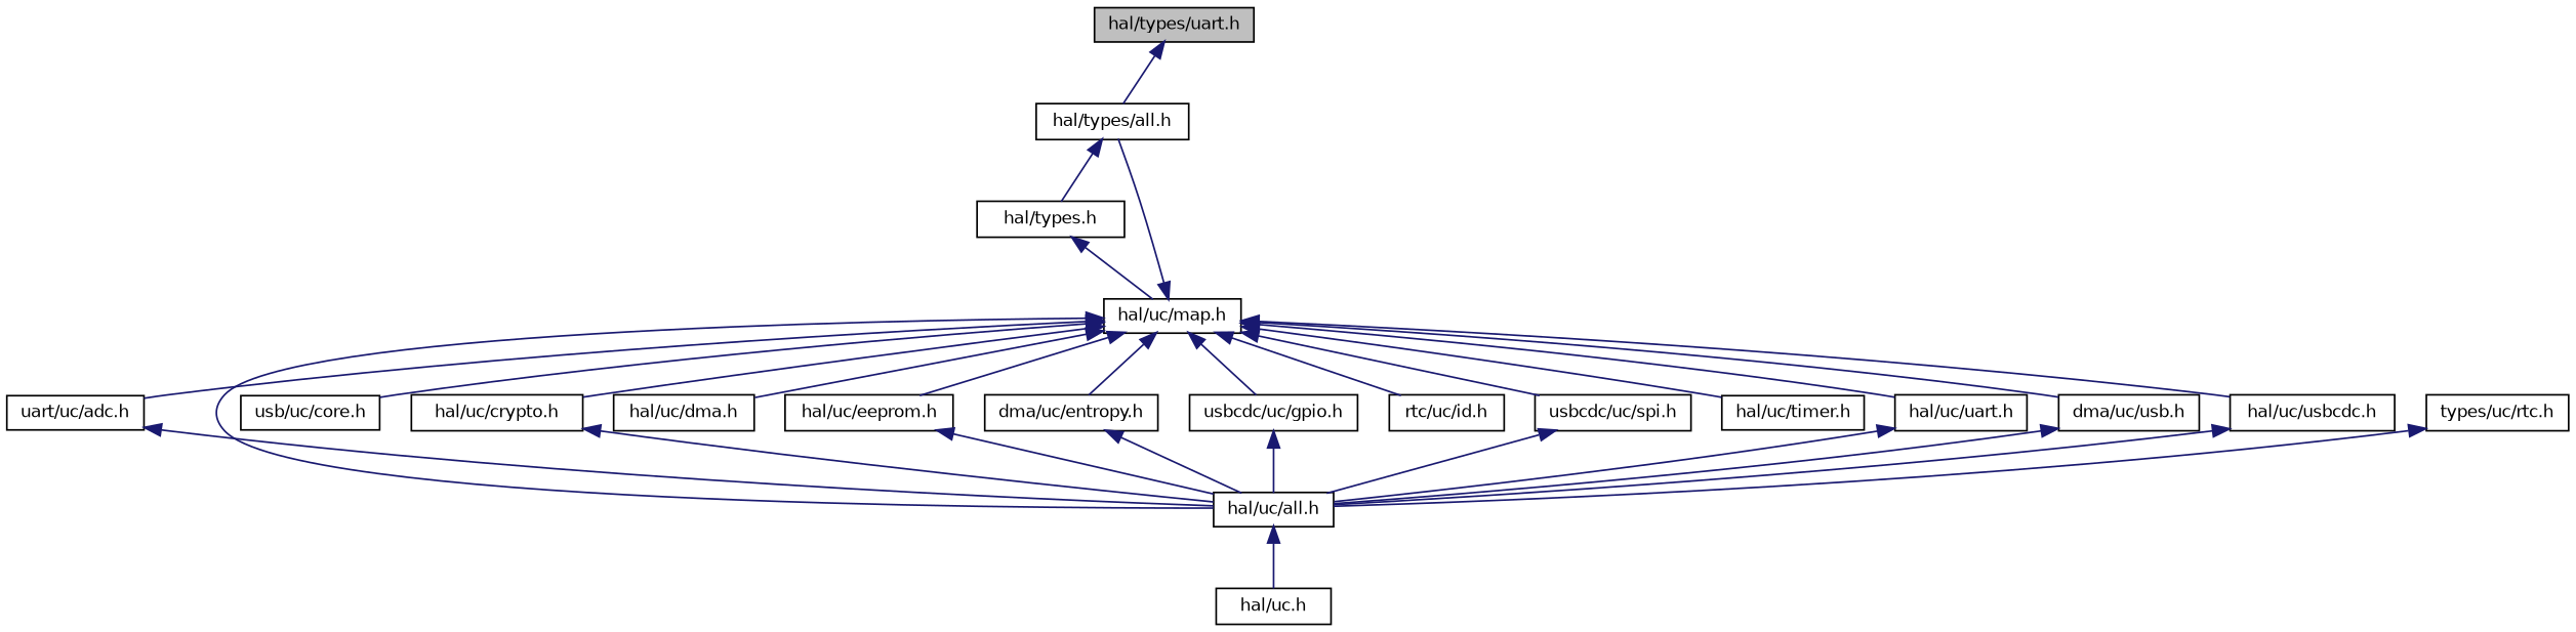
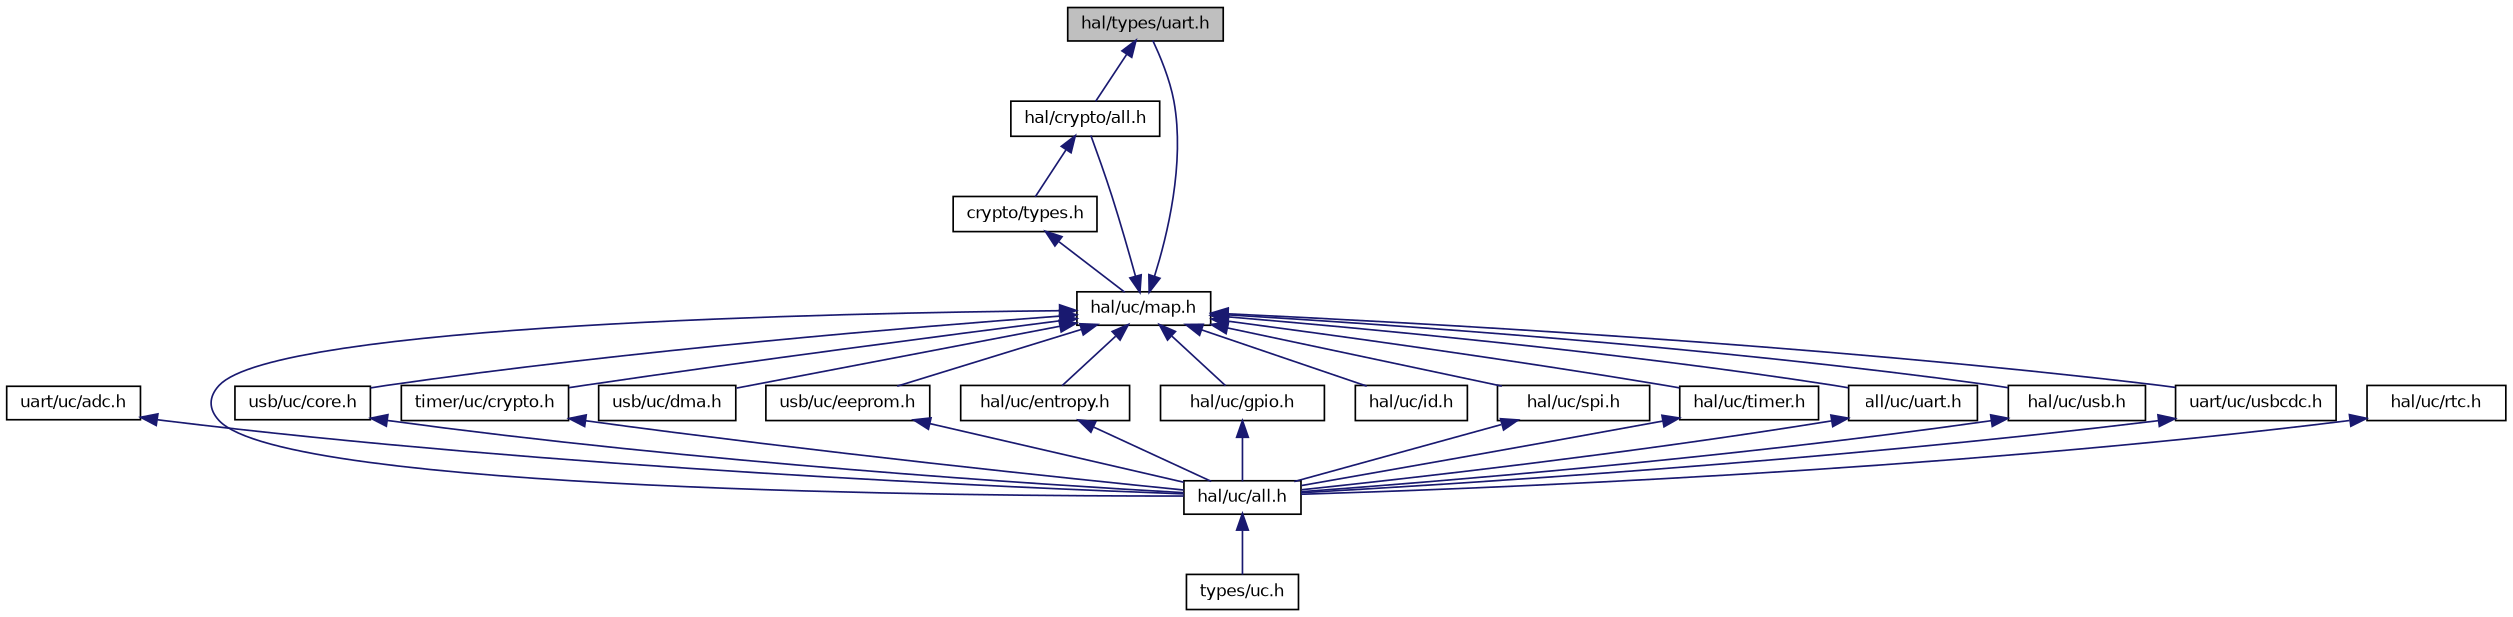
  digraph {
    node [color=black fontname=Helvetica fontsize=10 shape=record]
    edge [color=midnightblue dir=back fontname=Helvetica fontsize=10 labelfontname=Helvetica labelfontsize=10 style=solid]
    n1 [fillcolor=grey75 fontcolor=black height=0.2 label="hal/types/uart.h" style=filled width=0.4]
-   n2 [height=0.2 label="hal/types/all.h" width=0.4]
-   n3 [height=0.2 label="hal/types.h" width=0.4]
+   n2 [height=0.2 label="hal/crypto/all.h" width=0.4]
+   n3 [height=0.2 label="crypto/types.h" width=0.4]
    n4 [height=0.2 label="hal/uc/map.h" width=0.4]
    n5 [height=0.2 label="uart/uc/adc.h" width=0.4]
    n6 [height=0.2 label="hal/uc/all.h" width=0.4]
    n7 [height=0.2 label="usb/uc/core.h" width=0.4]
-   n8 [height=0.2 label="hal/uc/crypto.h" width=0.4]
-   n9 [height=0.2 label="hal/uc/dma.h" width=0.4]
-   n10 [height=0.2 label="hal/uc/eeprom.h" width=0.4]
-   n11 [height=0.2 label="dma/uc/entropy.h" width=0.4]
-   n12 [height=0.2 label="usbcdc/uc/gpio.h" width=0.4]
-   n13 [height=0.2 label="rtc/uc/id.h" width=0.4]
-   n14 [height=0.2 label="usbcdc/uc/spi.h" width=0.4]
+   n8 [height=0.2 label="timer/uc/crypto.h" width=0.4]
+   n9 [height=0.2 label="usb/uc/dma.h" width=0.4]
+   n10 [height=0.2 label="usb/uc/eeprom.h" width=0.4]
+   n11 [height=0.2 label="hal/uc/entropy.h" width=0.4]
+   n12 [height=0.2 label="hal/uc/gpio.h" width=0.4]
+   n13 [height=0.2 label="hal/uc/id.h" width=0.4]
+   n14 [height=0.2 label="hal/uc/spi.h" width=0.4]
    n15 [height=0.2 label="hal/uc/timer.h" width=0.4]
-   n16 [height=0.2 label="hal/uc/uart.h" width=0.4]
-   n17 [height=0.2 label="dma/uc/usb.h" width=0.4]
-   n18 [height=0.2 label="hal/uc/usbcdc.h" width=0.4]
-   n19 [height=0.2 label="hal/uc.h" width=0.4]
-   n20 [height=0.2 label="types/uc/rtc.h" width=0.4]
+   n16 [height=0.2 label="all/uc/uart.h" width=0.4]
+   n17 [height=0.2 label="hal/uc/usb.h" width=0.4]
+   n18 [height=0.2 label="uart/uc/usbcdc.h" width=0.4]
+   n19 [height=0.2 label="types/uc.h" width=0.4]
+   n20 [height=0.2 label="hal/uc/rtc.h" width=0.4]
    n1 -> n2
    n2 -> n3
    n3 -> n4
    n4 -> n2
-   n4 -> n5
+   n4 -> n1
    n4 -> n6
    n4 -> n7
    n4 -> n8
    n4 -> n9
    n4 -> n10
    n4 -> n11
    n4 -> n12
    n4 -> n13
    n4 -> n14
    n4 -> n15
    n4 -> n16
    n4 -> n17
    n4 -> n18
    n5 -> n6
    n6 -> n19
+   n7 -> n6
    n8 -> n6
    n10 -> n6
    n11 -> n6
    n12 -> n6
    n14 -> n6
+   n15 -> n6
    n16 -> n6
    n17 -> n6
    n18 -> n6
    n20 -> n6
  }
